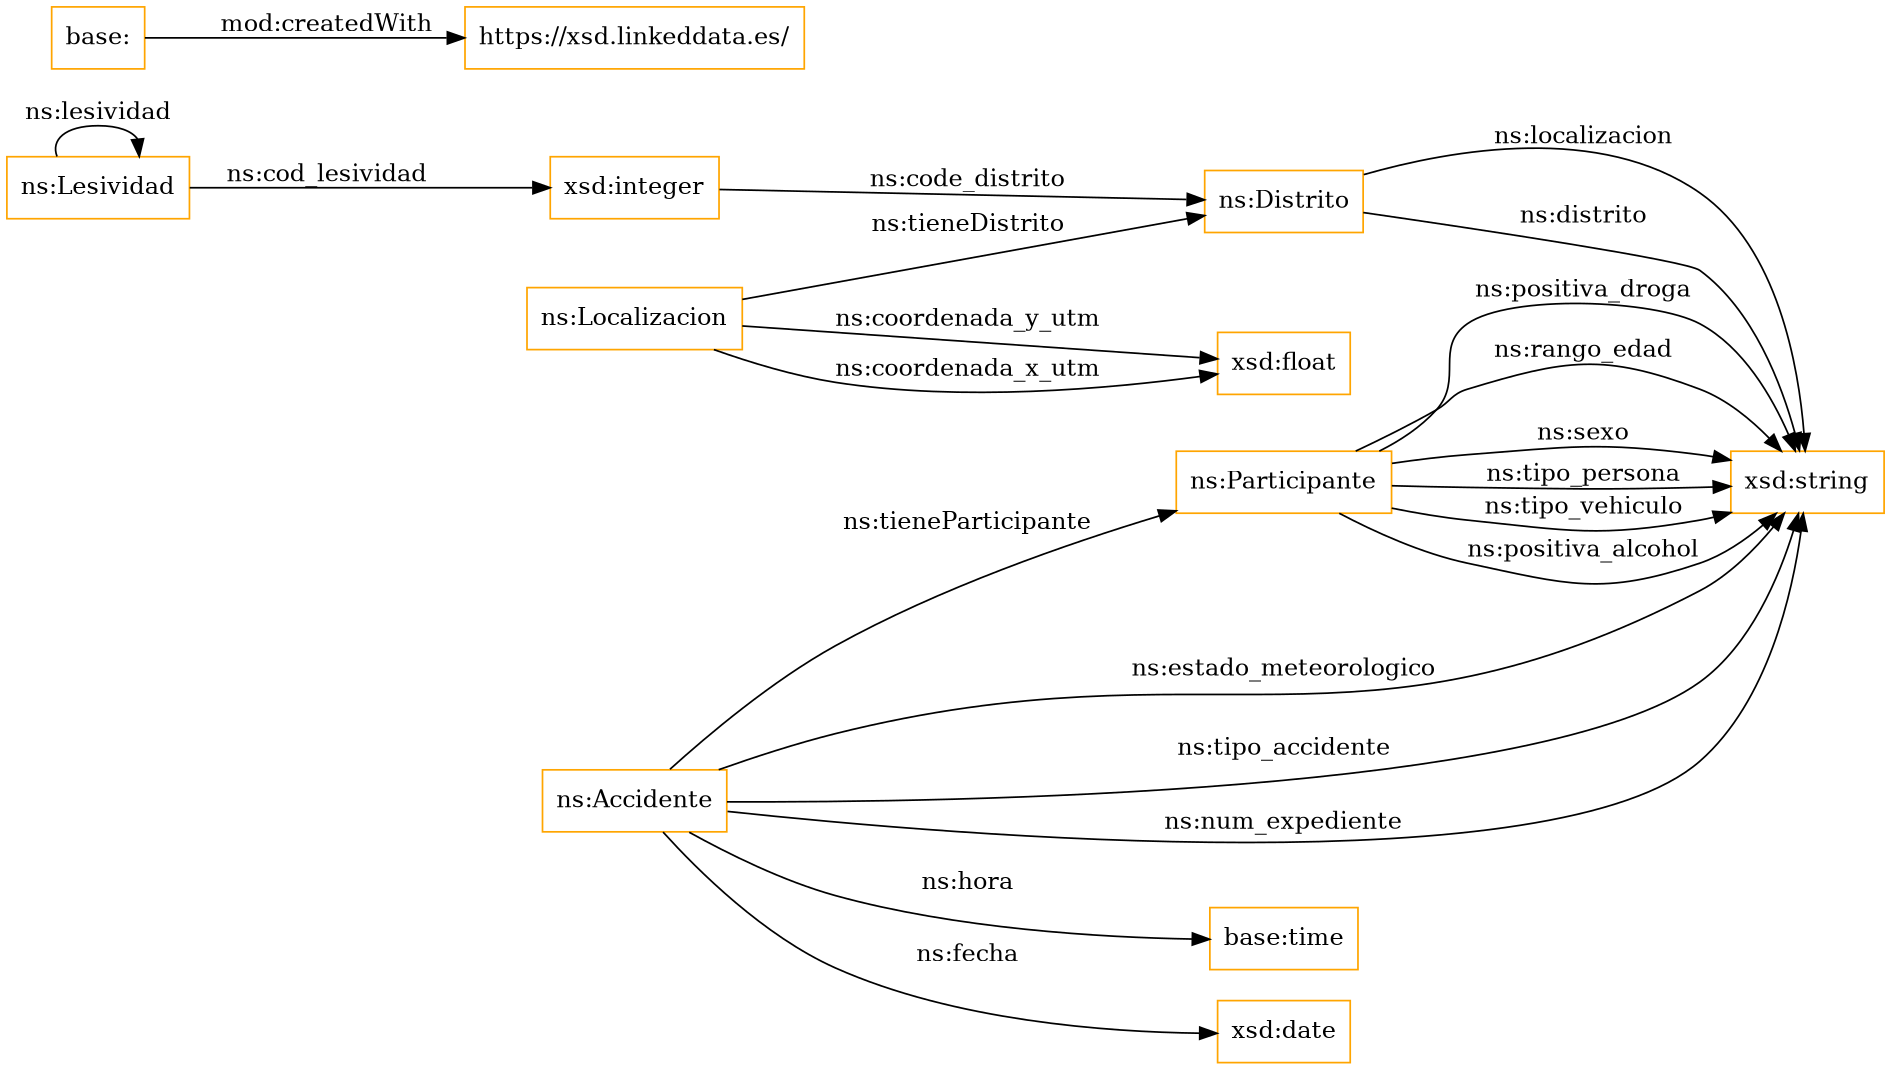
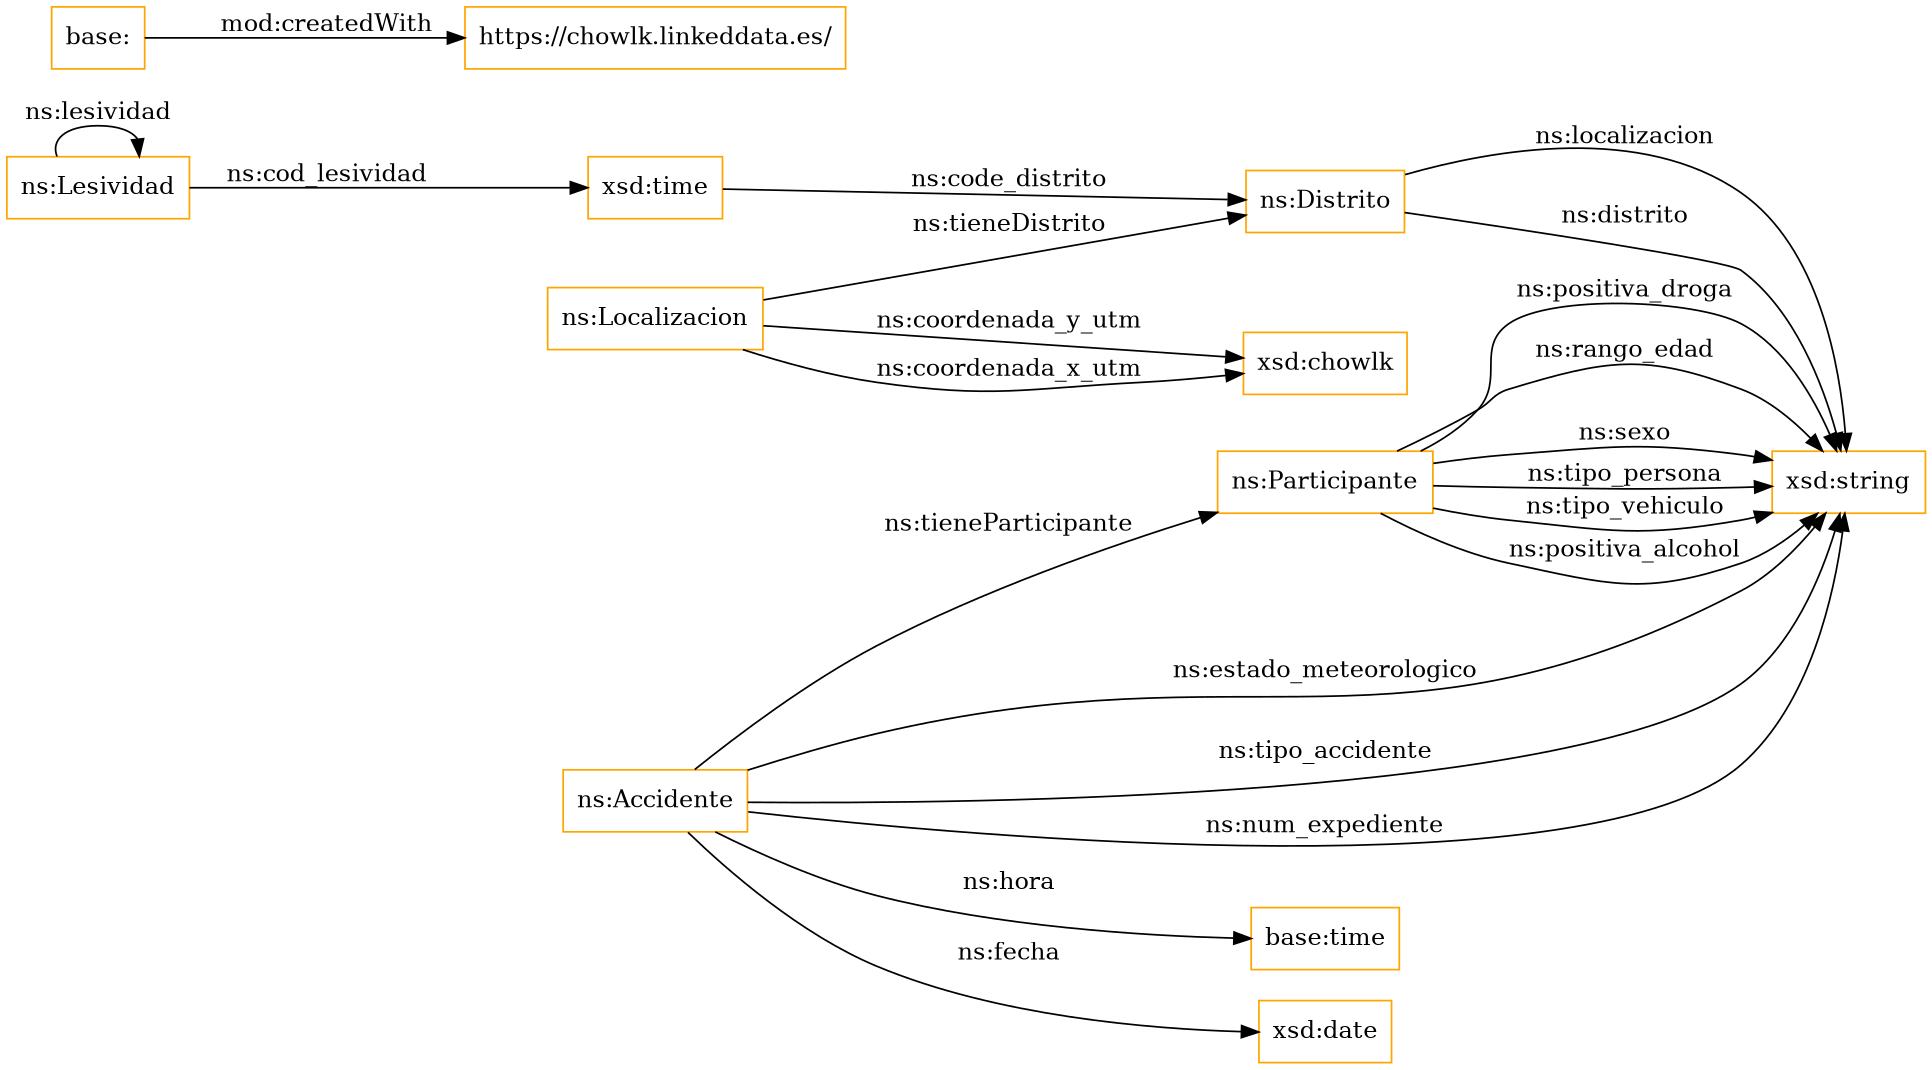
  digraph {
    rankdir=LR
    node [color=orange shape=rectangle]
    "ns:Participante"
    "xsd:string"
    "ns:Lesividad"
-   "xsd:integer"
+   "xsd:integer" [label="xsd:time"]
    "ns:Distrito"
    "ns:Accidente"
    n7 [label="base:time"]
    "xsd:date"
    "ns:Localizacion"
-   "xsd:float"
+   "xsd:float" [label="xsd:chowlk"]
    "base:"
-   "https://chowlk.linkeddata.es/" [label="https://xsd.linkeddata.es/"]
+   "https://chowlk.linkeddata.es/"
    "ns:Participante" -> "xsd:string" [label="ns:positiva_droga"]
    "ns:Participante" -> "xsd:string" [label="ns:rango_edad"]
    "ns:Participante" -> "xsd:string" [label="ns:sexo"]
    "ns:Participante" -> "xsd:string" [label="ns:tipo_persona"]
    "ns:Participante" -> "xsd:string" [label="ns:tipo_vehiculo"]
    "ns:Participante" -> "xsd:string" [label="ns:positiva_alcohol"]
    "ns:Lesividad" -> "ns:Lesividad" [label="ns:lesividad"]
    "ns:Lesividad" -> "xsd:integer" [label="ns:cod_lesividad"]
    "xsd:integer" -> "ns:Distrito" [label="ns:code_distrito"]
    "ns:Distrito" -> "xsd:string" [label="ns:localizacion"]
    "ns:Distrito" -> "xsd:string" [label="ns:distrito"]
    "ns:Accidente" -> "ns:Participante" [label="ns:tieneParticipante"]
    "ns:Accidente" -> "xsd:string" [label="ns:estado_meteorologico"]
    "ns:Accidente" -> "xsd:string" [label="ns:tipo_accidente"]
    "ns:Accidente" -> "xsd:string" [label="ns:num_expediente"]
    "ns:Accidente" -> n7 [label="ns:hora"]
    "ns:Accidente" -> "xsd:date" [label="ns:fecha"]
    "ns:Localizacion" -> "ns:Distrito" [label="ns:tieneDistrito"]
    "ns:Localizacion" -> "xsd:float" [label="ns:coordenada_y_utm"]
    "ns:Localizacion" -> "xsd:float" [label="ns:coordenada_x_utm"]
    "base:" -> "https://chowlk.linkeddata.es/" [label="mod:createdWith"]
  }
